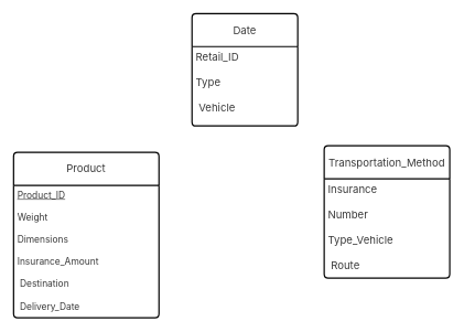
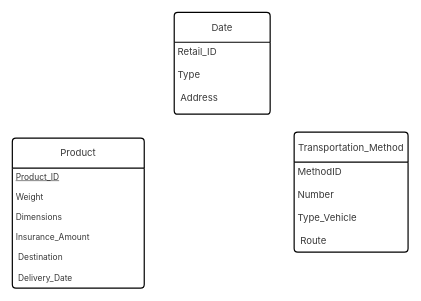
  <mxCell id="0" />
  <mxCell id="1" parent="0" />
  <mxCell id="2" value="&lt;span style=&quot;color: rgba(0, 0, 0, 0.78); font-family: &amp;quot;DM Sans&amp;quot;, -apple-system, BlinkMacSystemFont, &amp;quot;Segoe UI&amp;quot;, Helvetica, Arial, sans-serif, &amp;quot;Apple Color Emoji&amp;quot;, &amp;quot;Segoe UI Emoji&amp;quot;; font-size: 16px; text-align: right; background-color: rgb(255, 255, 255);&quot;&gt;Product&lt;/span&gt;" style="swimlane;childLayout=stackLayout;horizontal=1;startSize=50;horizontalStack=0;rounded=1;fontSize=14;fontStyle=0;strokeWidth=2;resizeParent=0;resizeLast=1;shadow=0;dashed=0;align=center;arcSize=4;whiteSpace=wrap;html=1;" vertex="1" parent="1"><mxGeometry x="20" y="230" width="220" height="250" as="geometry" /></mxCell>
  <mxCell id="3" value="&lt;span style=&quot;color: rgba(0, 0, 0, 0.78); font-family: &amp;quot;DM Sans&amp;quot;, -apple-system, BlinkMacSystemFont, &amp;quot;Segoe UI&amp;quot;, Helvetica, Arial, sans-serif, &amp;quot;Apple Color Emoji&amp;quot;, &amp;quot;Segoe UI Emoji&amp;quot;; font-size: 14px; text-align: right; text-wrap: wrap; background-color: rgb(255, 255, 255);&quot;&gt;&lt;u&gt;Product_ID&lt;/u&gt;&lt;/span&gt;&lt;div&gt;&lt;div style=&quot;text-align: right;&quot;&gt;&lt;font face=&quot;DM Sans, -apple-system, BlinkMacSystemFont, Segoe UI, Helvetica, Arial, sans-serif, Apple Color Emoji, Segoe UI Emoji&quot; color=&quot;rgba(0, 0, 0, 0.78)&quot;&gt;&lt;span style=&quot;font-size: 14px; text-wrap: wrap;&quot;&gt;&lt;br&gt;&lt;/span&gt;&lt;/font&gt;&lt;/div&gt;&lt;div&gt;&lt;span style=&quot;color: rgba(0, 0, 0, 0.78); font-family: &amp;quot;DM Sans&amp;quot;, -apple-system, BlinkMacSystemFont, &amp;quot;Segoe UI&amp;quot;, Helvetica, Arial, sans-serif, &amp;quot;Apple Color Emoji&amp;quot;, &amp;quot;Segoe UI Emoji&amp;quot;; font-size: 14px; text-align: right; text-wrap: wrap; background-color: rgb(255, 255, 255);&quot;&gt;Weight&lt;/span&gt;&lt;/div&gt;&lt;div&gt;&lt;span style=&quot;color: rgba(0, 0, 0, 0.78); font-family: &amp;quot;DM Sans&amp;quot;, -apple-system, BlinkMacSystemFont, &amp;quot;Segoe UI&amp;quot;, Helvetica, Arial, sans-serif, &amp;quot;Apple Color Emoji&amp;quot;, &amp;quot;Segoe UI Emoji&amp;quot;; font-size: 14px; text-align: right; text-wrap: wrap; background-color: rgb(255, 255, 255);&quot;&gt;&lt;br&gt;&lt;/span&gt;&lt;/div&gt;&lt;div&gt;&lt;span style=&quot;color: rgba(0, 0, 0, 0.78); font-family: &amp;quot;DM Sans&amp;quot;, -apple-system, BlinkMacSystemFont, &amp;quot;Segoe UI&amp;quot;, Helvetica, Arial, sans-serif, &amp;quot;Apple Color Emoji&amp;quot;, &amp;quot;Segoe UI Emoji&amp;quot;; font-size: 14px; text-align: right; text-wrap: wrap; background-color: rgb(255, 255, 255);&quot;&gt;Dimensions&lt;/span&gt;&lt;/div&gt;&lt;div&gt;&lt;span style=&quot;color: rgba(0, 0, 0, 0.78); font-family: &amp;quot;DM Sans&amp;quot;, -apple-system, BlinkMacSystemFont, &amp;quot;Segoe UI&amp;quot;, Helvetica, Arial, sans-serif, &amp;quot;Apple Color Emoji&amp;quot;, &amp;quot;Segoe UI Emoji&amp;quot;; font-size: 14px; text-align: right; text-wrap: wrap; background-color: rgb(255, 255, 255);&quot;&gt;&lt;br&gt;&lt;/span&gt;&lt;/div&gt;&lt;div&gt;&lt;span style=&quot;color: rgba(0, 0, 0, 0.78); font-family: &amp;quot;DM Sans&amp;quot;, -apple-system, BlinkMacSystemFont, &amp;quot;Segoe UI&amp;quot;, Helvetica, Arial, sans-serif, &amp;quot;Apple Color Emoji&amp;quot;, &amp;quot;Segoe UI Emoji&amp;quot;; font-size: 14px; text-align: right; text-wrap: wrap; background-color: rgb(255, 255, 255);&quot;&gt;Insurance_Amount&lt;/span&gt;&lt;/div&gt;&lt;div&gt;&lt;span style=&quot;color: rgba(0, 0, 0, 0.78); font-family: &amp;quot;DM Sans&amp;quot;, -apple-system, BlinkMacSystemFont, &amp;quot;Segoe UI&amp;quot;, Helvetica, Arial, sans-serif, &amp;quot;Apple Color Emoji&amp;quot;, &amp;quot;Segoe UI Emoji&amp;quot;; font-size: 14px; text-align: right; text-wrap: wrap; background-color: rgb(255, 255, 255);&quot;&gt;&lt;br&gt;&lt;/span&gt;&lt;/div&gt;&lt;div&gt;&lt;span style=&quot;color: rgba(0, 0, 0, 0.78); font-family: &amp;quot;DM Sans&amp;quot;, -apple-system, BlinkMacSystemFont, &amp;quot;Segoe UI&amp;quot;, Helvetica, Arial, sans-serif, &amp;quot;Apple Color Emoji&amp;quot;, &amp;quot;Segoe UI Emoji&amp;quot;; font-size: 14px; text-align: right; text-wrap: wrap; background-color: rgb(255, 255, 255);&quot;&gt;&amp;nbsp;Destination&lt;/span&gt;&lt;/div&gt;&lt;div&gt;&lt;span style=&quot;color: rgba(0, 0, 0, 0.78); font-family: &amp;quot;DM Sans&amp;quot;, -apple-system, BlinkMacSystemFont, &amp;quot;Segoe UI&amp;quot;, Helvetica, Arial, sans-serif, &amp;quot;Apple Color Emoji&amp;quot;, &amp;quot;Segoe UI Emoji&amp;quot;; font-size: 14px; text-align: right; text-wrap: wrap; background-color: rgb(255, 255, 255);&quot;&gt;&lt;br&gt;&lt;/span&gt;&lt;/div&gt;&lt;div&gt;&lt;span style=&quot;color: rgba(0, 0, 0, 0.78); font-family: &amp;quot;DM Sans&amp;quot;, -apple-system, BlinkMacSystemFont, &amp;quot;Segoe UI&amp;quot;, Helvetica, Arial, sans-serif, &amp;quot;Apple Color Emoji&amp;quot;, &amp;quot;Segoe UI Emoji&amp;quot;; font-size: 14px; text-align: right; text-wrap: wrap; background-color: rgb(255, 255, 255);&quot;&gt;&amp;nbsp;Delivery_Date&lt;/span&gt;&lt;/div&gt;&lt;/div&gt;" style="align=left;strokeColor=none;fillColor=none;spacingLeft=4;fontSize=12;verticalAlign=top;resizable=0;rotatable=0;part=1;html=1;" vertex="1" parent="2"><mxGeometry y="50" width="220" height="200" as="geometry" /></mxCell>
  <mxCell id="4" style="edgeStyle=none;curved=1;rounded=0;orthogonalLoop=1;jettySize=auto;html=1;exitX=0.5;exitY=1;exitDx=0;exitDy=0;fontSize=12;startSize=8;endSize=8;" edge="1" parent="2" source="3" target="3"><mxGeometry relative="1" as="geometry" /></mxCell>
  <mxCell id="5" value="&lt;span style=&quot;color: rgba(0, 0, 0, 0.78); font-family: &amp;quot;DM Sans&amp;quot;, -apple-system, BlinkMacSystemFont, &amp;quot;Segoe UI&amp;quot;, Helvetica, Arial, sans-serif, &amp;quot;Apple Color Emoji&amp;quot;, &amp;quot;Segoe UI Emoji&amp;quot;; font-size: 16px; text-align: right; background-color: rgb(255, 255, 255);&quot;&gt;Date&lt;/span&gt;" style="swimlane;childLayout=stackLayout;horizontal=1;startSize=50;horizontalStack=0;rounded=1;fontSize=14;fontStyle=0;strokeWidth=2;resizeParent=0;resizeLast=1;shadow=0;dashed=0;align=center;arcSize=4;whiteSpace=wrap;html=1;" vertex="1" parent="1"><mxGeometry x="290" y="20" width="160" height="170" as="geometry" /></mxCell>
- <mxCell id="6" value="&lt;span style=&quot;color: rgba(0, 0, 0, 0.78); font-family: &amp;quot;DM Sans&amp;quot;, -apple-system, BlinkMacSystemFont, &amp;quot;Segoe UI&amp;quot;, Helvetica, Arial, sans-serif, &amp;quot;Apple Color Emoji&amp;quot;, &amp;quot;Segoe UI Emoji&amp;quot;; font-size: 16px; text-align: right; text-wrap: wrap; background-color: rgb(255, 255, 255);&quot;&gt;Retail_ID&lt;/span&gt;&lt;div&gt;&lt;div style=&quot;text-align: right;&quot;&gt;&lt;font face=&quot;DM Sans, -apple-system, BlinkMacSystemFont, Segoe UI, Helvetica, Arial, sans-serif, Apple Color Emoji, Segoe UI Emoji&quot; color=&quot;rgba(0, 0, 0, 0.78)&quot;&gt;&lt;span style=&quot;font-size: 16px; text-wrap: wrap;&quot;&gt;&lt;br&gt;&lt;/span&gt;&lt;/font&gt;&lt;/div&gt;&lt;div&gt;&lt;span style=&quot;color: rgba(0, 0, 0, 0.78); font-family: &amp;quot;DM Sans&amp;quot;, -apple-system, BlinkMacSystemFont, &amp;quot;Segoe UI&amp;quot;, Helvetica, Arial, sans-serif, &amp;quot;Apple Color Emoji&amp;quot;, &amp;quot;Segoe UI Emoji&amp;quot;; font-size: 16px; text-align: right; text-wrap: wrap; background-color: rgb(255, 255, 255);&quot;&gt;Type&lt;/span&gt;&lt;/div&gt;&lt;div&gt;&lt;span style=&quot;color: rgba(0, 0, 0, 0.78); font-family: &amp;quot;DM Sans&amp;quot;, -apple-system, BlinkMacSystemFont, &amp;quot;Segoe UI&amp;quot;, Helvetica, Arial, sans-serif, &amp;quot;Apple Color Emoji&amp;quot;, &amp;quot;Segoe UI Emoji&amp;quot;; font-size: 16px; text-align: right; text-wrap: wrap; background-color: rgb(255, 255, 255);&quot;&gt;&lt;br&gt;&lt;/span&gt;&lt;/div&gt;&lt;div&gt;&lt;span style=&quot;color: rgba(0, 0, 0, 0.78); font-family: &amp;quot;DM Sans&amp;quot;, -apple-system, BlinkMacSystemFont, &amp;quot;Segoe UI&amp;quot;, Helvetica, Arial, sans-serif, &amp;quot;Apple Color Emoji&amp;quot;, &amp;quot;Segoe UI Emoji&amp;quot;; font-size: 16px; text-align: right; text-wrap: wrap; background-color: rgb(255, 255, 255);&quot;&gt;&amp;nbsp;Vehicle&lt;/span&gt;&lt;/div&gt;&lt;/div&gt;" style="align=left;strokeColor=none;fillColor=none;spacingLeft=4;fontSize=12;verticalAlign=top;resizable=0;rotatable=0;part=1;html=1;" vertex="1" parent="5"><mxGeometry y="50" width="160" height="120" as="geometry" /></mxCell>
+ <mxCell id="6" value="&lt;span style=&quot;color: rgba(0, 0, 0, 0.78); font-family: &amp;quot;DM Sans&amp;quot;, -apple-system, BlinkMacSystemFont, &amp;quot;Segoe UI&amp;quot;, Helvetica, Arial, sans-serif, &amp;quot;Apple Color Emoji&amp;quot;, &amp;quot;Segoe UI Emoji&amp;quot;; font-size: 16px; text-align: right; text-wrap: wrap; background-color: rgb(255, 255, 255);&quot;&gt;Retail_ID&lt;/span&gt;&lt;div&gt;&lt;div style=&quot;text-align: right;&quot;&gt;&lt;font face=&quot;DM Sans, -apple-system, BlinkMacSystemFont, Segoe UI, Helvetica, Arial, sans-serif, Apple Color Emoji, Segoe UI Emoji&quot; color=&quot;rgba(0, 0, 0, 0.78)&quot;&gt;&lt;span style=&quot;font-size: 16px; text-wrap: wrap;&quot;&gt;&lt;br&gt;&lt;/span&gt;&lt;/font&gt;&lt;/div&gt;&lt;div&gt;&lt;span style=&quot;color: rgba(0, 0, 0, 0.78); font-family: &amp;quot;DM Sans&amp;quot;, -apple-system, BlinkMacSystemFont, &amp;quot;Segoe UI&amp;quot;, Helvetica, Arial, sans-serif, &amp;quot;Apple Color Emoji&amp;quot;, &amp;quot;Segoe UI Emoji&amp;quot;; font-size: 16px; text-align: right; text-wrap: wrap; background-color: rgb(255, 255, 255);&quot;&gt;Type&lt;/span&gt;&lt;/div&gt;&lt;div&gt;&lt;span style=&quot;color: rgba(0, 0, 0, 0.78); font-family: &amp;quot;DM Sans&amp;quot;, -apple-system, BlinkMacSystemFont, &amp;quot;Segoe UI&amp;quot;, Helvetica, Arial, sans-serif, &amp;quot;Apple Color Emoji&amp;quot;, &amp;quot;Segoe UI Emoji&amp;quot;; font-size: 16px; text-align: right; text-wrap: wrap; background-color: rgb(255, 255, 255);&quot;&gt;&lt;br&gt;&lt;/span&gt;&lt;/div&gt;&lt;div&gt;&lt;span style=&quot;color: rgba(0, 0, 0, 0.78); font-family: &amp;quot;DM Sans&amp;quot;, -apple-system, BlinkMacSystemFont, &amp;quot;Segoe UI&amp;quot;, Helvetica, Arial, sans-serif, &amp;quot;Apple Color Emoji&amp;quot;, &amp;quot;Segoe UI Emoji&amp;quot;; font-size: 16px; text-align: right; text-wrap: wrap; background-color: rgb(255, 255, 255);&quot;&gt;&amp;nbsp;Address&lt;/span&gt;&lt;/div&gt;&lt;/div&gt;" style="align=left;strokeColor=none;fillColor=none;spacingLeft=4;fontSize=12;verticalAlign=top;resizable=0;rotatable=0;part=1;html=1;" vertex="1" parent="5"><mxGeometry y="50" width="160" height="120" as="geometry" /></mxCell>
  <mxCell id="7" value="&lt;span style=&quot;color: rgba(0, 0, 0, 0.78); font-family: &amp;quot;DM Sans&amp;quot;, -apple-system, BlinkMacSystemFont, &amp;quot;Segoe UI&amp;quot;, Helvetica, Arial, sans-serif, &amp;quot;Apple Color Emoji&amp;quot;, &amp;quot;Segoe UI Emoji&amp;quot;; font-size: 16px; text-align: right; background-color: rgb(255, 255, 255);&quot;&gt;Transportation_Method&lt;/span&gt;" style="swimlane;childLayout=stackLayout;horizontal=1;startSize=50;horizontalStack=0;rounded=1;fontSize=14;fontStyle=0;strokeWidth=2;resizeParent=0;resizeLast=1;shadow=0;dashed=0;align=center;arcSize=4;whiteSpace=wrap;html=1;" vertex="1" parent="1"><mxGeometry x="490" y="220" width="190" height="200" as="geometry" /></mxCell>
- <mxCell id="8" value="&lt;span style=&quot;color: rgba(0, 0, 0, 0.78); font-family: &amp;quot;DM Sans&amp;quot;, -apple-system, BlinkMacSystemFont, &amp;quot;Segoe UI&amp;quot;, Helvetica, Arial, sans-serif, &amp;quot;Apple Color Emoji&amp;quot;, &amp;quot;Segoe UI Emoji&amp;quot;; font-size: 16px; text-align: right; text-wrap: wrap; background-color: rgb(255, 255, 255);&quot;&gt;Insurance&lt;/span&gt;&lt;div&gt;&lt;div style=&quot;text-align: right;&quot;&gt;&lt;font face=&quot;DM Sans, -apple-system, BlinkMacSystemFont, Segoe UI, Helvetica, Arial, sans-serif, Apple Color Emoji, Segoe UI Emoji&quot; color=&quot;rgba(0, 0, 0, 0.78)&quot;&gt;&lt;span style=&quot;font-size: 16px; text-wrap: wrap;&quot;&gt;&lt;br&gt;&lt;/span&gt;&lt;/font&gt;&lt;/div&gt;&lt;div&gt;&lt;span style=&quot;color: rgba(0, 0, 0, 0.78); font-family: &amp;quot;DM Sans&amp;quot;, -apple-system, BlinkMacSystemFont, &amp;quot;Segoe UI&amp;quot;, Helvetica, Arial, sans-serif, &amp;quot;Apple Color Emoji&amp;quot;, &amp;quot;Segoe UI Emoji&amp;quot;; font-size: 16px; text-align: right; text-wrap: wrap; background-color: rgb(255, 255, 255);&quot;&gt;Number&lt;/span&gt;&lt;/div&gt;&lt;div&gt;&lt;span style=&quot;color: rgba(0, 0, 0, 0.78); font-family: &amp;quot;DM Sans&amp;quot;, -apple-system, BlinkMacSystemFont, &amp;quot;Segoe UI&amp;quot;, Helvetica, Arial, sans-serif, &amp;quot;Apple Color Emoji&amp;quot;, &amp;quot;Segoe UI Emoji&amp;quot;; font-size: 16px; text-align: right; text-wrap: wrap; background-color: rgb(255, 255, 255);&quot;&gt;&lt;br&gt;&lt;/span&gt;&lt;/div&gt;&lt;div&gt;&lt;span style=&quot;color: rgba(0, 0, 0, 0.78); font-family: &amp;quot;DM Sans&amp;quot;, -apple-system, BlinkMacSystemFont, &amp;quot;Segoe UI&amp;quot;, Helvetica, Arial, sans-serif, &amp;quot;Apple Color Emoji&amp;quot;, &amp;quot;Segoe UI Emoji&amp;quot;; font-size: 16px; text-align: right; text-wrap: wrap; background-color: rgb(255, 255, 255);&quot;&gt;Type_Vehicle&lt;/span&gt;&lt;/div&gt;&lt;div&gt;&lt;span style=&quot;color: rgba(0, 0, 0, 0.78); font-family: &amp;quot;DM Sans&amp;quot;, -apple-system, BlinkMacSystemFont, &amp;quot;Segoe UI&amp;quot;, Helvetica, Arial, sans-serif, &amp;quot;Apple Color Emoji&amp;quot;, &amp;quot;Segoe UI Emoji&amp;quot;; font-size: 16px; text-align: right; text-wrap: wrap; background-color: rgb(255, 255, 255);&quot;&gt;&lt;br&gt;&lt;/span&gt;&lt;/div&gt;&lt;div&gt;&lt;span style=&quot;color: rgba(0, 0, 0, 0.78); font-family: &amp;quot;DM Sans&amp;quot;, -apple-system, BlinkMacSystemFont, &amp;quot;Segoe UI&amp;quot;, Helvetica, Arial, sans-serif, &amp;quot;Apple Color Emoji&amp;quot;, &amp;quot;Segoe UI Emoji&amp;quot;; font-size: 16px; text-align: right; text-wrap: wrap; background-color: rgb(255, 255, 255);&quot;&gt;&amp;nbsp;Route&lt;/span&gt;&lt;/div&gt;&lt;/div&gt;" style="align=left;strokeColor=none;fillColor=none;spacingLeft=4;fontSize=12;verticalAlign=top;resizable=0;rotatable=0;part=1;html=1;" vertex="1" parent="7"><mxGeometry y="50" width="190" height="150" as="geometry" /></mxCell>
+ <mxCell id="8" value="&lt;span style=&quot;color: rgba(0, 0, 0, 0.78); font-family: &amp;quot;DM Sans&amp;quot;, -apple-system, BlinkMacSystemFont, &amp;quot;Segoe UI&amp;quot;, Helvetica, Arial, sans-serif, &amp;quot;Apple Color Emoji&amp;quot;, &amp;quot;Segoe UI Emoji&amp;quot;; font-size: 16px; text-align: right; text-wrap: wrap; background-color: rgb(255, 255, 255);&quot;&gt;MethodID&lt;/span&gt;&lt;div&gt;&lt;div style=&quot;text-align: right;&quot;&gt;&lt;font face=&quot;DM Sans, -apple-system, BlinkMacSystemFont, Segoe UI, Helvetica, Arial, sans-serif, Apple Color Emoji, Segoe UI Emoji&quot; color=&quot;rgba(0, 0, 0, 0.78)&quot;&gt;&lt;span style=&quot;font-size: 16px; text-wrap: wrap;&quot;&gt;&lt;br&gt;&lt;/span&gt;&lt;/font&gt;&lt;/div&gt;&lt;div&gt;&lt;span style=&quot;color: rgba(0, 0, 0, 0.78); font-family: &amp;quot;DM Sans&amp;quot;, -apple-system, BlinkMacSystemFont, &amp;quot;Segoe UI&amp;quot;, Helvetica, Arial, sans-serif, &amp;quot;Apple Color Emoji&amp;quot;, &amp;quot;Segoe UI Emoji&amp;quot;; font-size: 16px; text-align: right; text-wrap: wrap; background-color: rgb(255, 255, 255);&quot;&gt;Number&lt;/span&gt;&lt;/div&gt;&lt;div&gt;&lt;span style=&quot;color: rgba(0, 0, 0, 0.78); font-family: &amp;quot;DM Sans&amp;quot;, -apple-system, BlinkMacSystemFont, &amp;quot;Segoe UI&amp;quot;, Helvetica, Arial, sans-serif, &amp;quot;Apple Color Emoji&amp;quot;, &amp;quot;Segoe UI Emoji&amp;quot;; font-size: 16px; text-align: right; text-wrap: wrap; background-color: rgb(255, 255, 255);&quot;&gt;&lt;br&gt;&lt;/span&gt;&lt;/div&gt;&lt;div&gt;&lt;span style=&quot;color: rgba(0, 0, 0, 0.78); font-family: &amp;quot;DM Sans&amp;quot;, -apple-system, BlinkMacSystemFont, &amp;quot;Segoe UI&amp;quot;, Helvetica, Arial, sans-serif, &amp;quot;Apple Color Emoji&amp;quot;, &amp;quot;Segoe UI Emoji&amp;quot;; font-size: 16px; text-align: right; text-wrap: wrap; background-color: rgb(255, 255, 255);&quot;&gt;Type_Vehicle&lt;/span&gt;&lt;/div&gt;&lt;div&gt;&lt;span style=&quot;color: rgba(0, 0, 0, 0.78); font-family: &amp;quot;DM Sans&amp;quot;, -apple-system, BlinkMacSystemFont, &amp;quot;Segoe UI&amp;quot;, Helvetica, Arial, sans-serif, &amp;quot;Apple Color Emoji&amp;quot;, &amp;quot;Segoe UI Emoji&amp;quot;; font-size: 16px; text-align: right; text-wrap: wrap; background-color: rgb(255, 255, 255);&quot;&gt;&lt;br&gt;&lt;/span&gt;&lt;/div&gt;&lt;div&gt;&lt;span style=&quot;color: rgba(0, 0, 0, 0.78); font-family: &amp;quot;DM Sans&amp;quot;, -apple-system, BlinkMacSystemFont, &amp;quot;Segoe UI&amp;quot;, Helvetica, Arial, sans-serif, &amp;quot;Apple Color Emoji&amp;quot;, &amp;quot;Segoe UI Emoji&amp;quot;; font-size: 16px; text-align: right; text-wrap: wrap; background-color: rgb(255, 255, 255);&quot;&gt;&amp;nbsp;Route&lt;/span&gt;&lt;/div&gt;&lt;/div&gt;" style="align=left;strokeColor=none;fillColor=none;spacingLeft=4;fontSize=12;verticalAlign=top;resizable=0;rotatable=0;part=1;html=1;" vertex="1" parent="7"><mxGeometry y="50" width="190" height="150" as="geometry" /></mxCell>
